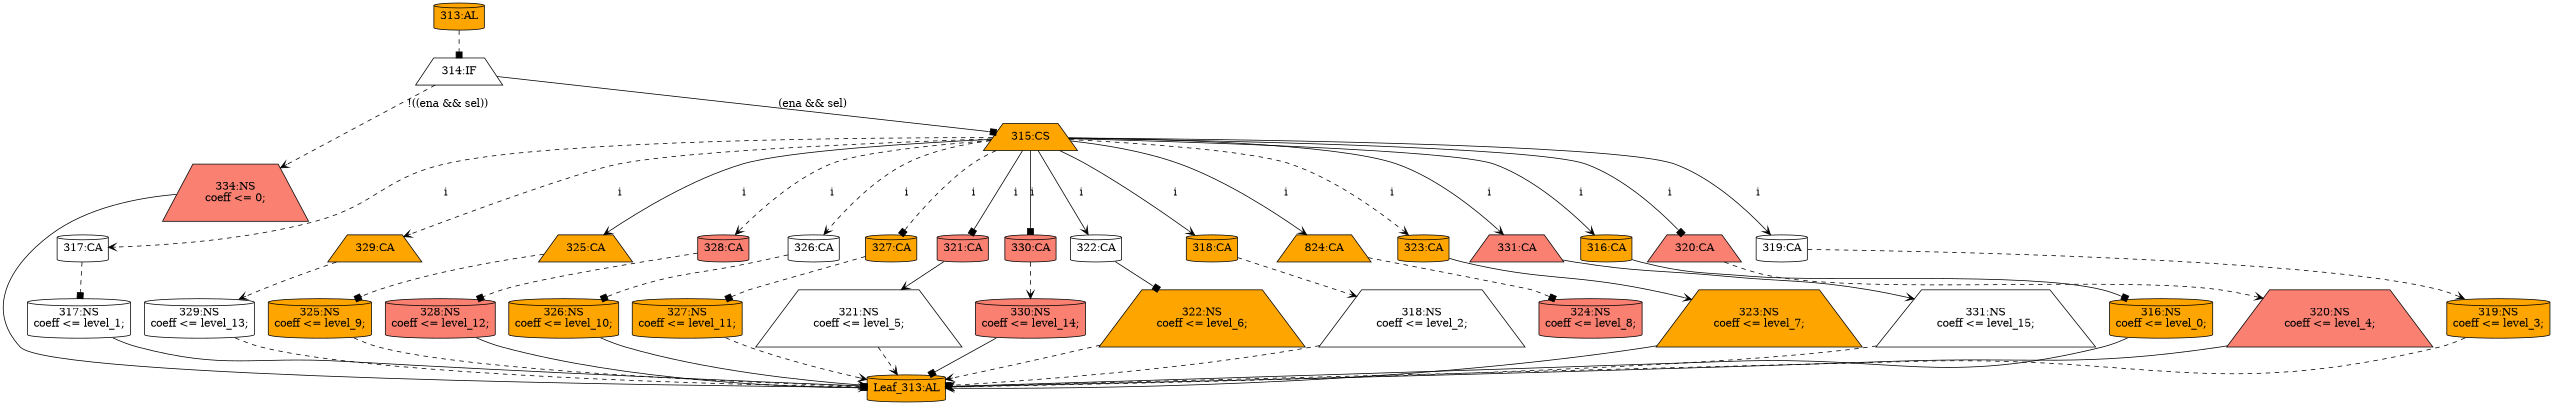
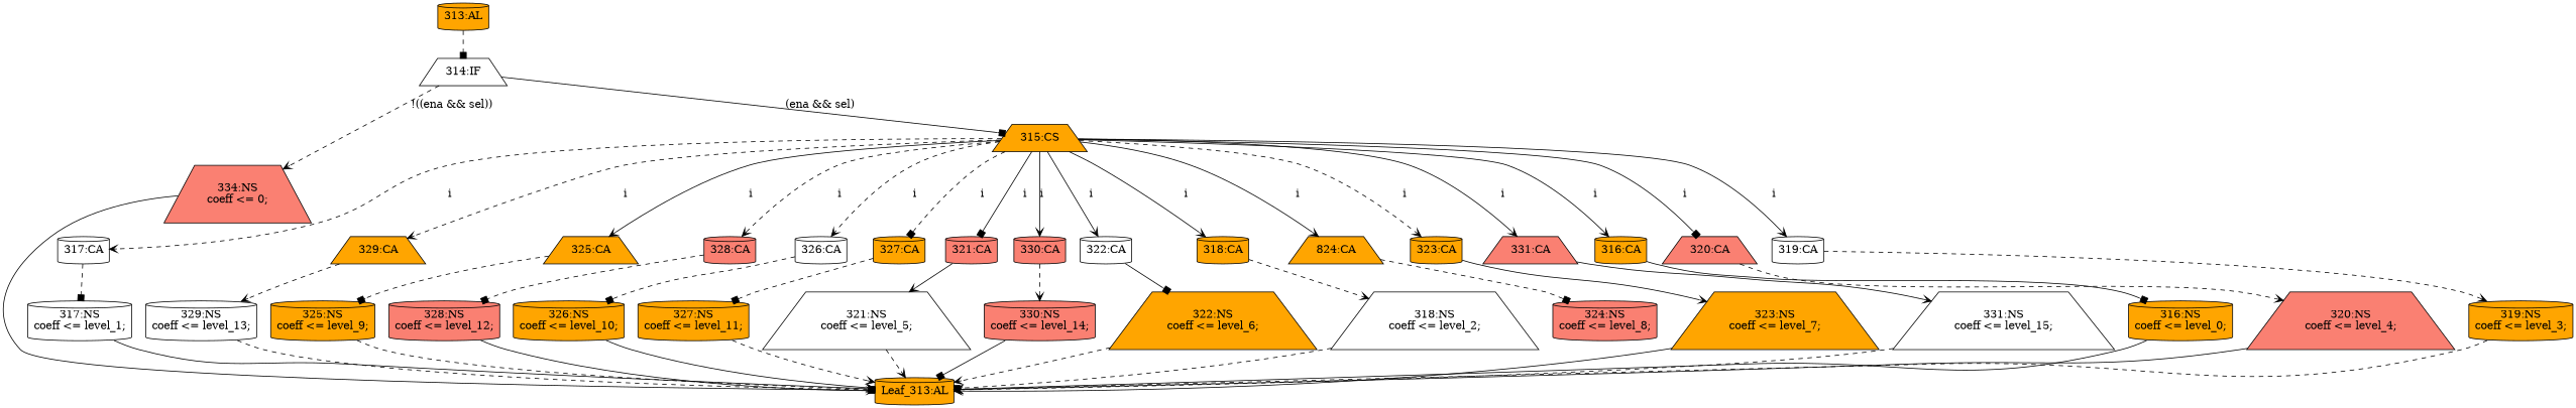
  strict digraph {
    node [fillcolor=orange shape=cylinder statements="[]" style=filled typ=NonblockingSubstitution]
    edge [arrowhead=vee cond="[]" lineno=None style=dashed]
    n1 [ast="<pyverilog.vparser.ast.NonblockingSubstitution object at 0x7f7673762750>" fillcolor=white label="317:NS\ncoeff <= level_1;" statements="[<pyverilog.vparser.ast.NonblockingSubstitution object at 0x7f7673762750>]"]
    n2 [def_var="['coeff']" label="Leaf_313:AL" statements="" typ=""]
    n3 [ast="<pyverilog.vparser.ast.NonblockingSubstitution object at 0x7f7673767450>" fillcolor=salmon label="320:NS\ncoeff <= level_4;" shape=trapezium statements="[<pyverilog.vparser.ast.NonblockingSubstitution object at 0x7f7673767450>]"]
    n4 [ast="<pyverilog.vparser.ast.NonblockingSubstitution object at 0x7f7673767590>" label="323:NS\ncoeff <= level_7;" shape=trapezium statements="[<pyverilog.vparser.ast.NonblockingSubstitution object at 0x7f7673767590>]"]
    n5 [ast="<pyverilog.vparser.ast.Case object at 0x7f767376af50>" fillcolor=white label="317:CA" typ=Case]
    n6 [ast="<pyverilog.vparser.ast.Case object at 0x7f767377d1d0>" label="329:CA" shape=trapezium typ=Case]
    n7 [ast="<pyverilog.vparser.ast.NonblockingSubstitution object at 0x7f7673762490>" fillcolor=white label="329:NS\ncoeff <= level_13;" statements="[<pyverilog.vparser.ast.NonblockingSubstitution object at 0x7f7673762490>]"]
    n8 [ast="<pyverilog.vparser.ast.Case object at 0x7f76737676d0>" label="325:CA" shape=trapezium typ=Case]
    n9 [ast="<pyverilog.vparser.ast.NonblockingSubstitution object at 0x7f7673767750>" label="325:NS\ncoeff <= level_9;" statements="[<pyverilog.vparser.ast.NonblockingSubstitution object at 0x7f7673767750>]"]
    n10 [ast="<pyverilog.vparser.ast.Case object at 0x7f7673767890>" fillcolor=salmon label="328:CA" typ=Case]
    n11 [ast="<pyverilog.vparser.ast.NonblockingSubstitution object at 0x7f7673767910>" fillcolor=salmon label="328:NS\ncoeff <= level_12;" statements="[<pyverilog.vparser.ast.NonblockingSubstitution object at 0x7f7673767910>]"]
    n12 [ast="<pyverilog.vparser.ast.NonblockingSubstitution object at 0x7f7673767f10>" fillcolor=salmon label="330:NS\ncoeff <= level_14;" statements="[<pyverilog.vparser.ast.NonblockingSubstitution object at 0x7f7673767f10>]"]
    n13 [ast="<pyverilog.vparser.ast.Case object at 0x7f7673767b90>" fillcolor=white label="326:CA" typ=Case]
    n14 [ast="<pyverilog.vparser.ast.NonblockingSubstitution object at 0x7f7673767c10>" label="326:NS\ncoeff <= level_10;" statements="[<pyverilog.vparser.ast.NonblockingSubstitution object at 0x7f7673767c10>]"]
    n15 [ast="<pyverilog.vparser.ast.Case object at 0x7f7673767d50>" label="327:CA" typ=Case]
    n16 [ast="<pyverilog.vparser.ast.NonblockingSubstitution object at 0x7f7673767dd0>" label="327:NS\ncoeff <= level_11;" statements="[<pyverilog.vparser.ast.NonblockingSubstitution object at 0x7f7673767dd0>]"]
    n17 [ast="<pyverilog.vparser.ast.NonblockingSubstitution object at 0x7f7673767a50>" label="316:NS\ncoeff <= level_0;" statements="[<pyverilog.vparser.ast.NonblockingSubstitution object at 0x7f7673767a50>]"]
    n18 [ast="<pyverilog.vparser.ast.Case object at 0x7f767376a090>" fillcolor=salmon label="321:CA" typ=Case]
    n19 [ast="<pyverilog.vparser.ast.NonblockingSubstitution object at 0x7f767376a110>" fillcolor=white label="321:NS\ncoeff <= level_5;" shape=trapezium statements="[<pyverilog.vparser.ast.NonblockingSubstitution object at 0x7f767376a110>]"]
    n20 [ast="<pyverilog.vparser.ast.NonblockingSubstitution object at 0x7f767376a250>" fillcolor=salmon label="334:NS\ncoeff <= 0;" shape=trapezium statements="[<pyverilog.vparser.ast.NonblockingSubstitution object at 0x7f767376a250>]"]
    n21 [ast="<pyverilog.vparser.ast.NonblockingSubstitution object at 0x7f767376a390>" fillcolor=white label="331:NS\ncoeff <= level_15;" shape=trapezium statements="[<pyverilog.vparser.ast.NonblockingSubstitution object at 0x7f767376a390>]"]
    n22 [ast="<pyverilog.vparser.ast.Case object at 0x7f767377d290>" fillcolor=salmon label="330:CA" typ=Case]
    n23 [ast="<pyverilog.vparser.ast.Case object at 0x7f767376a550>" fillcolor=white label="322:CA" typ=Case]
    n24 [ast="<pyverilog.vparser.ast.NonblockingSubstitution object at 0x7f767376a5d0>" label="322:NS\ncoeff <= level_6;" shape=trapezium statements="[<pyverilog.vparser.ast.NonblockingSubstitution object at 0x7f767376a5d0>]"]
    n25 [ast="<pyverilog.vparser.ast.NonblockingSubstitution object at 0x7f767376a710>" label="319:NS\ncoeff <= level_3;" statements="[<pyverilog.vparser.ast.NonblockingSubstitution object at 0x7f767376a710>]"]
    n26 [ast="<pyverilog.vparser.ast.Case object at 0x7f767376a910>" label="318:CA" typ=Case]
    n27 [ast="<pyverilog.vparser.ast.NonblockingSubstitution object at 0x7f767376a990>" fillcolor=white label="318:NS\ncoeff <= level_2;" shape=trapezium statements="[<pyverilog.vparser.ast.NonblockingSubstitution object at 0x7f767376a990>]"]
    n28 [ast="<pyverilog.vparser.ast.Case object at 0x7f767376aad0>" label="824:CA" shape=trapezium typ=Case]
    n29 [ast="<pyverilog.vparser.ast.NonblockingSubstitution object at 0x7f767376ab50>" fillcolor=salmon label="324:NS\ncoeff <= level_8;" statements="[<pyverilog.vparser.ast.NonblockingSubstitution object at 0x7f767376ab50>]"]
    n30 [ast="<pyverilog.vparser.ast.Case object at 0x7f767376ac90>" label="323:CA" typ=Case]
    n31 [ast="<pyverilog.vparser.ast.Case object at 0x7f767376ad10>" fillcolor=salmon label="331:CA" shape=trapezium typ=Case]
    n32 [ast="<pyverilog.vparser.ast.IfStatement object at 0x7f767376add0>" fillcolor=white label="314:IF" shape=trapezium typ=IfStatement]
    n33 [ast="<pyverilog.vparser.ast.CaseStatement object at 0x7f767376ae90>" label="315:CS" shape=trapezium typ=CaseStatement]
    n34 [ast="<pyverilog.vparser.ast.Case object at 0x7f767376a4d0>" label="316:CA" typ=Case]
    n35 [ast="<pyverilog.vparser.ast.Case object at 0x7f767377d110>" fillcolor=salmon label="320:CA" shape=trapezium typ=Case]
    n36 [ast="<pyverilog.vparser.ast.Case object at 0x7f767377d050>" fillcolor=white label="319:CA" typ=Case]
    n37 [ast="<pyverilog.vparser.ast.Always object at 0x7f767377d450>" clk_sens=False label="313:AL" sens="['level_3', 'level_5', 'level_14', 'level_15', 'level_12', 'level_13', 'level_10', 'level_11', 'level_4', 'level_8', 'level_6', 'level_7', 'level_0', 'level_1', 'level_2', 'level_9']" typ=Always use_var="['ena', 'sel', 'i', 'level_9', 'level_8', 'level_14', 'level_15', 'level_12', 'level_13', 'level_10', 'level_11', 'level_4', 'level_5', 'level_6', 'level_7', 'level_0', 'level_1', 'level_2', 'level_3']"]
    n1 -> n2 [style=solid]
    n3 -> n2 [style=solid]
    n4 -> n2 [style=solid]
    n5 -> n1 [arrowhead=box]
    n6 -> n7
    n7 -> n2 [arrowhead=box]
    n8 -> n9 [arrowhead=box]
    n9 -> n2 [arrowhead=box]
    n10 -> n11 [arrowhead=box]
    n11 -> n2 [style=solid]
    n12 -> n2 [arrowhead=box style=solid]
    n13 -> n14 [arrowhead=box]
    n14 -> n2 [style=solid]
    n15 -> n16 [arrowhead=box]
    n16 -> n2
    n17 -> n2 [style=solid]
    n18 -> n19 [style=solid]
    n19 -> n2
    n20 -> n2 [arrowhead=box style=solid]
    n21 -> n2
    n22 -> n12
    n23 -> n24 [arrowhead=box style=solid]
    n24 -> n2
    n25 -> n2
    n26 -> n27
    n27 -> n2 [arrowhead=box]
    n28 -> n29 [arrowhead=box]
    n30 -> n4 [style=solid]
    n31 -> n21 [style=solid]
    n32 -> n20 [cond="['ena', 'sel']" label="!((ena && sel))" lineno=314]
    n32 -> n33 [arrowhead=box cond="['ena', 'sel']" label="(ena && sel)" lineno=314 style=solid]
    n33 -> n5 [cond="['i']" label=i lineno=315]
    n33 -> n6 [cond="['i']" label=i lineno=315]
    n33 -> n8 [cond="['i']" label=i lineno=315 style=solid]
    n33 -> n10 [cond="['i']" label=i lineno=315]
    n33 -> n13 [cond="['i']" label=i lineno=315]
    n33 -> n15 [arrowhead=box cond="['i']" label=i lineno=315]
    n33 -> n18 [arrowhead=box cond="['i']" label=i lineno=315 style=solid]
-   n33 -> n22 [arrowhead=box cond="['i']" label=i lineno=315 style=solid]
+   n33 -> n22 [cond="['i']" label=i lineno=315 style=solid]
    n33 -> n23 [cond="['i']" label=i lineno=315 style=solid]
    n33 -> n26 [cond="['i']" label=i lineno=315 style=solid]
    n33 -> n28 [cond="['i']" label=i lineno=315 style=solid]
    n33 -> n30 [cond="['i']" label=i lineno=315]
    n33 -> n31 [cond="['i']" label=i lineno=315 style=solid]
    n33 -> n34 [cond="['i']" label=i lineno=315 style=solid]
    n33 -> n35 [arrowhead=box cond="['i']" label=i lineno=315 style=solid]
    n33 -> n36 [cond="['i']" label=i lineno=315 style=solid]
    n34 -> n17 [arrowhead=box style=solid]
    n35 -> n3
    n36 -> n25
    n37 -> n32 [arrowhead=box]
  }
